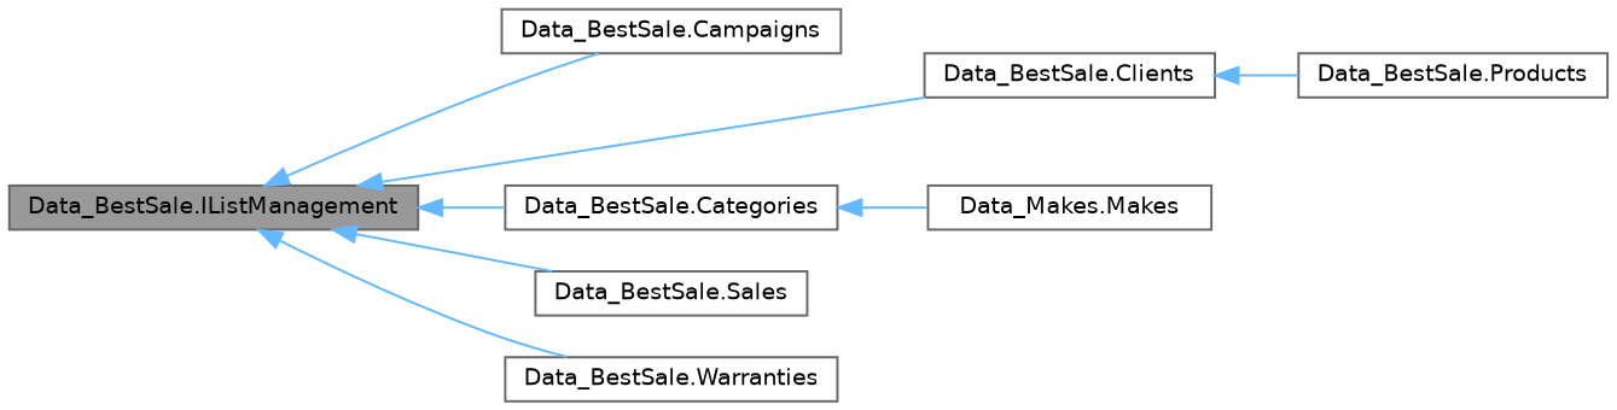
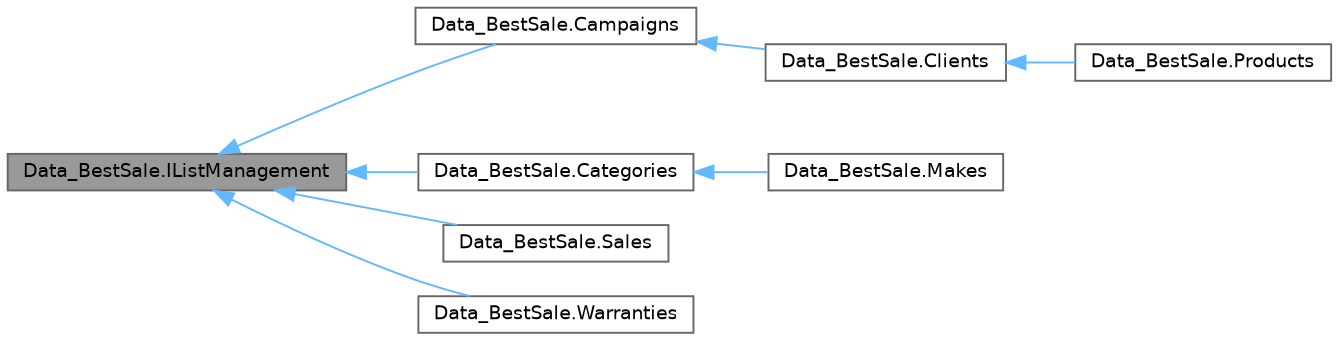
  digraph {
    rankdir=LR
    node [color=gray40 fillcolor=white fontname=Helvetica fontsize=10 shape=box style=filled]
    edge [color=steelblue1 dir=back fontname=Helvetica fontsize=10 labelfontname=Helvetica labelfontsize=10 style=solid]
    n1 [fillcolor=grey60 fontcolor=black height=0.2 label="Data_BestSale.IListManagement" width=0.4]
    n2 [height=0.2 label="Data_BestSale.Campaigns" width=0.4]
    n3 [height=0.2 label="Data_BestSale.Categories" width=0.4]
    n4 [height=0.2 label="Data_BestSale.Clients" width=0.4]
    n5 [height=0.2 label="Data_BestSale.Sales" width=0.4]
    n6 [height=0.2 label="Data_BestSale.Warranties" width=0.4]
-   n7 [height=0.2 label="Data_Makes.Makes" width=0.4]
+   n7 [height=0.2 label="Data_BestSale.Makes" width=0.4]
    n8 [height=0.2 label="Data_BestSale.Products" width=0.4]
    n1 -> n2
    n1 -> n3
-   n1 -> n4
+   n2 -> n4
    n1 -> n5
    n1 -> n6
    n3 -> n7
    n4 -> n8
  }
